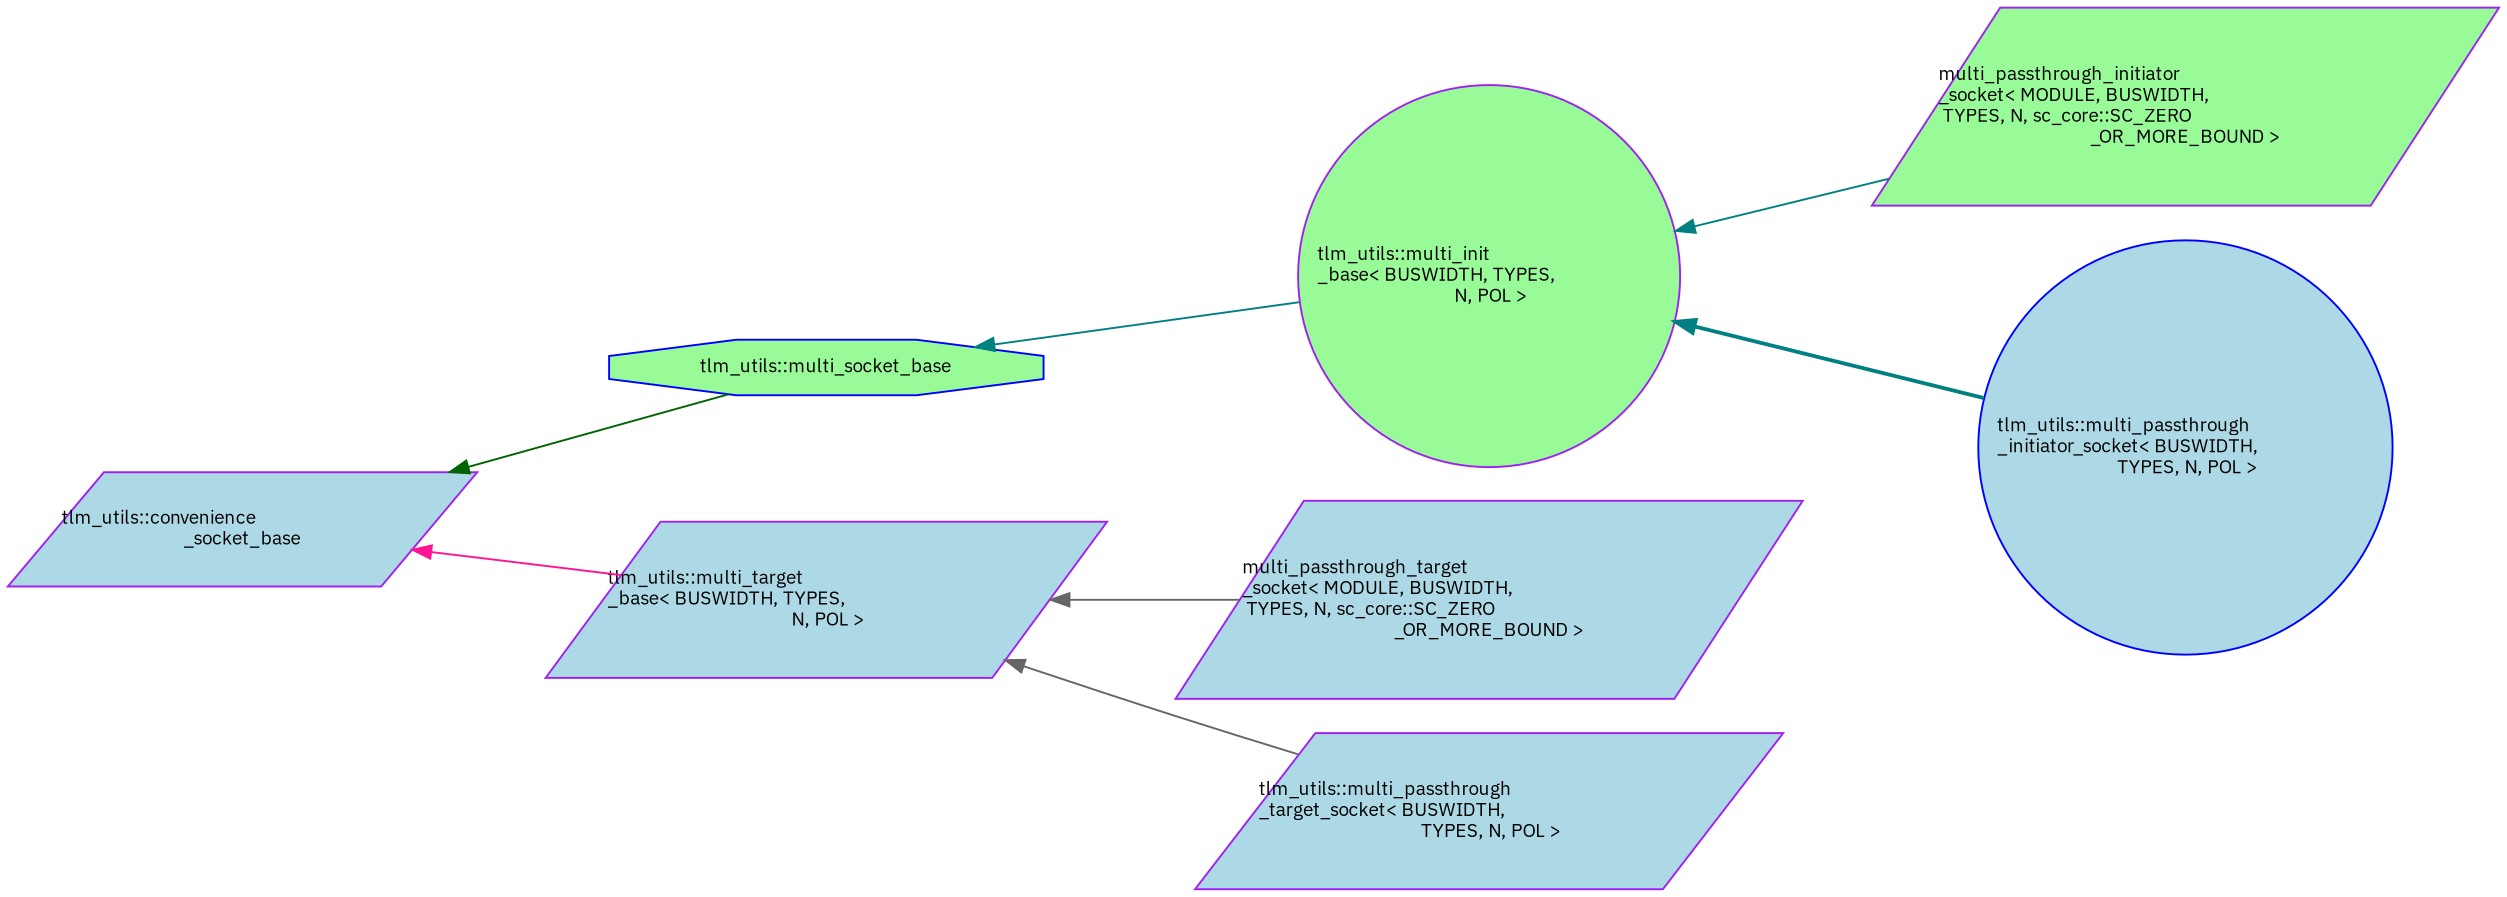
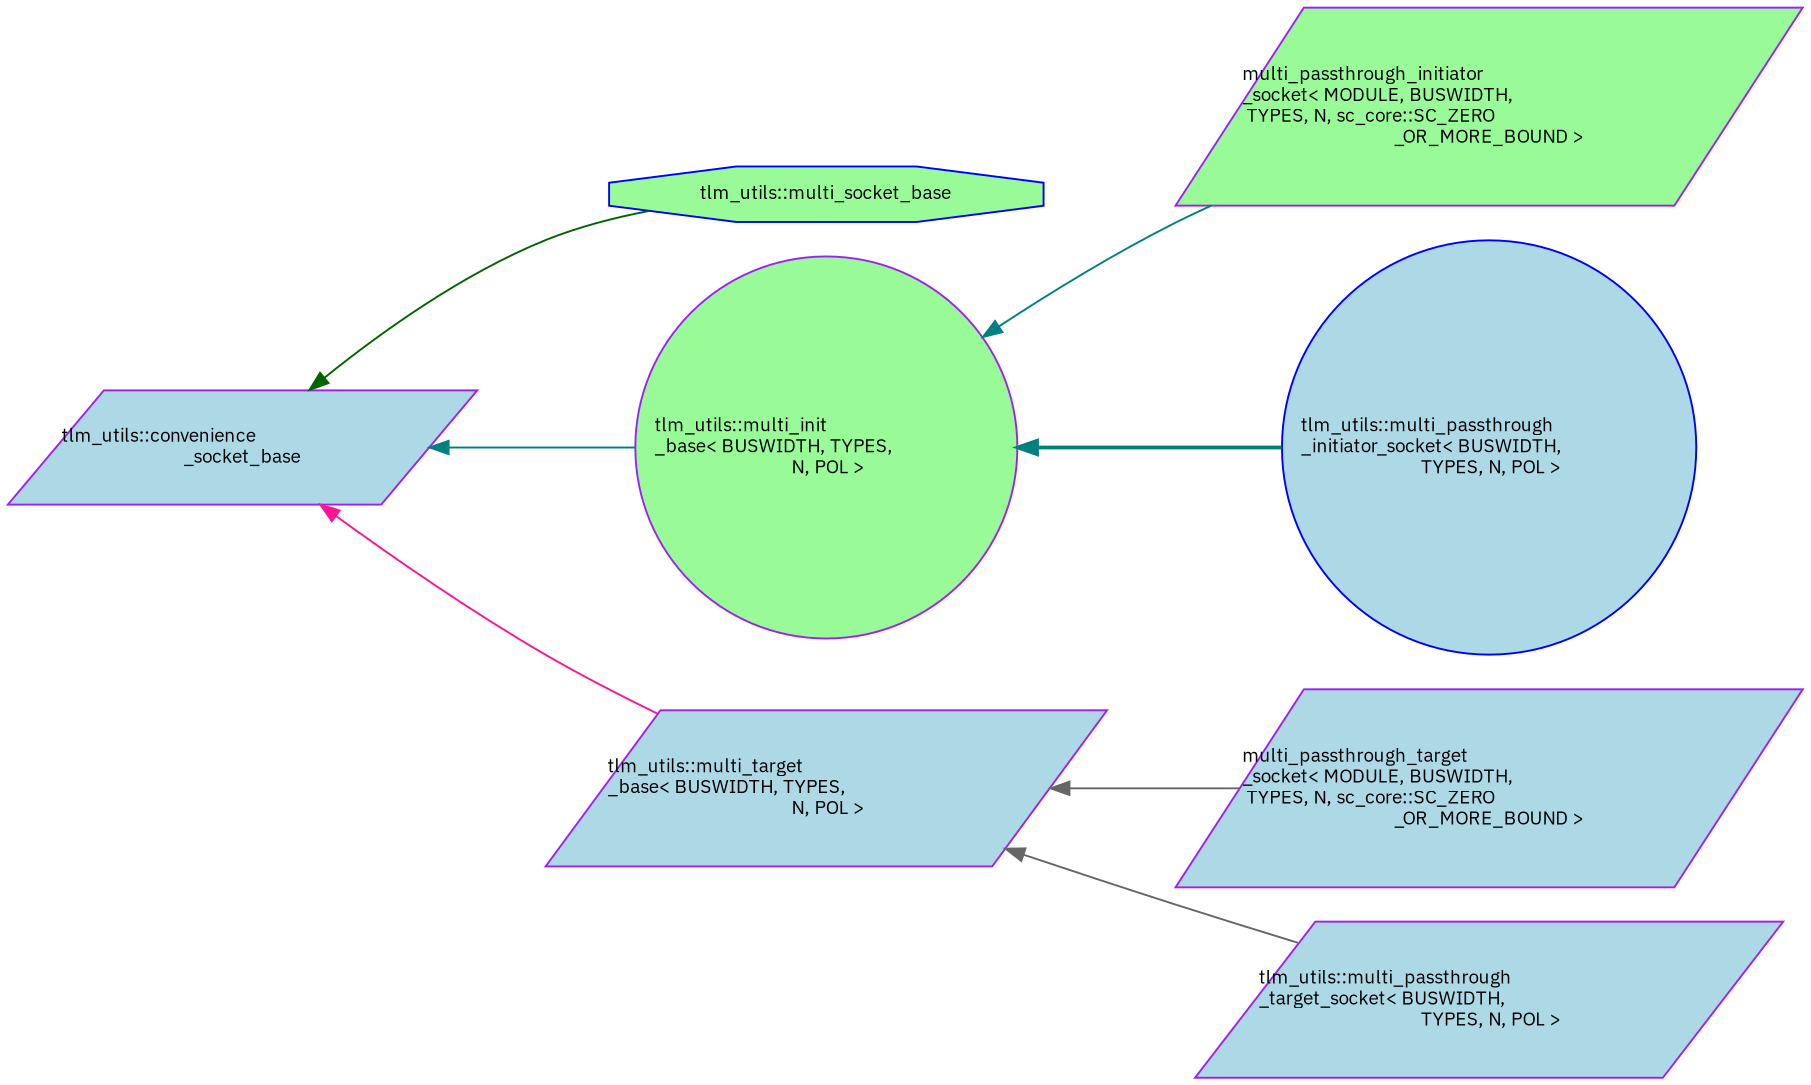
  digraph {
    fontname="IBM Plex Sans"
    rankdir=LR
    node [color=purple fillcolor=lightblue fontname="IBM Plex Sans" fontsize=10 shape=parallelogram style=filled]
    edge [color=teal dir=back fontname="IBM Plex Sans" fontsize=10 labelfontname=FreeSans labelfontsize=10 style=solid]
    n1 [color=blue fillcolor=palegreen fontcolor=black height=0.2 label="tlm_utils::multi_socket_base" shape=octagon width=0.4]
    n2 [fillcolor=palegreen height=0.2 label="tlm_utils::multi_init\l_base\< BUSWIDTH, TYPES,\l N, POL \>" shape=circle width=0.4]
    n3 [fillcolor=palegreen height=0.2 label="multi_passthrough_initiator\l_socket\< MODULE, BUSWIDTH,\l TYPES, N, sc_core::SC_ZERO\l_OR_MORE_BOUND \>" width=0.4]
    n4 [color=blue height=0.2 label="tlm_utils::multi_passthrough\l_initiator_socket\< BUSWIDTH,\l TYPES, N, POL \>" shape=circle width=0.4]
    n5 [height=0.2 label="tlm_utils::multi_target\l_base\< BUSWIDTH, TYPES,\l N, POL \>" width=0.4]
    n6 [height=0.2 label="multi_passthrough_target\l_socket\< MODULE, BUSWIDTH,\l TYPES, N, sc_core::SC_ZERO\l_OR_MORE_BOUND \>" width=0.4]
    n7 [height=0.2 label="tlm_utils::multi_passthrough\l_target_socket\< BUSWIDTH,\l TYPES, N, POL \>" width=0.4]
    n8 [height=0.2 label="tlm_utils::convenience\l_socket_base" width=0.4]
-   n1 -> n2
+   n8 -> n2
    n2 -> n3
    n2 -> n4 [style=bold]
    n5 -> n6 [color=gray40]
    n5 -> n7 [color=gray40]
    n8 -> n1 [color=darkgreen]
    n8 -> n5 [color=deeppink]
  }
